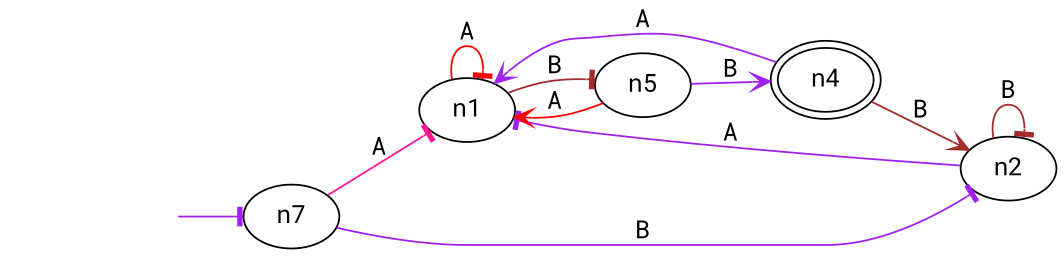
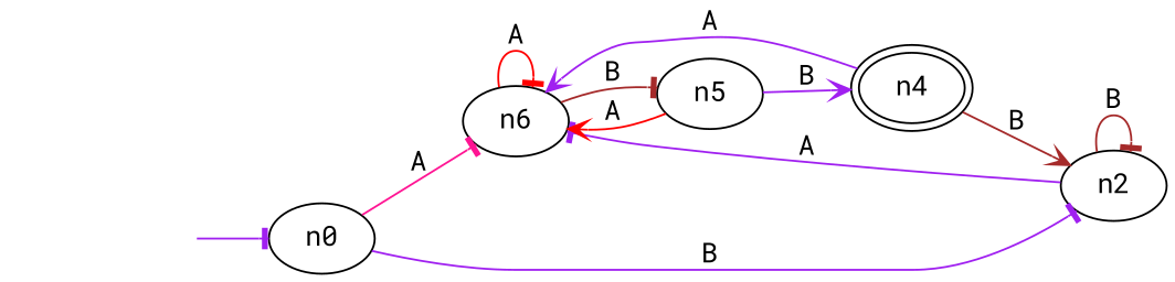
  digraph {
    fontname="Roboto Mono"
    rankdir=LR
    node [fontname="Roboto Mono"]
    edge [arrowhead=tee color=purple fontname="Roboto Mono"]
    n999999 [style=invis]
-   n0 [label=n7]
-   n1
+   n0
+   n1 [label=n6]
    n2
    n3 [label=n5]
    n4 [peripheries=2]
    n999999 -> n0
    n0 -> n1 [color=deeppink label=A]
    n0 -> n2 [label=B]
    n1 -> n1 [color=red label=A]
    n1 -> n3 [color=brown label=B]
    n2 -> n1 [label=A]
    n2 -> n2 [color=brown label=B]
    n3 -> n1 [arrowhead=vee color=red label=A]
    n3 -> n4 [arrowhead=vee label=B]
    n4 -> n1 [arrowhead=vee label=A]
    n4 -> n2 [arrowhead=vee color=brown label=B]
  }
